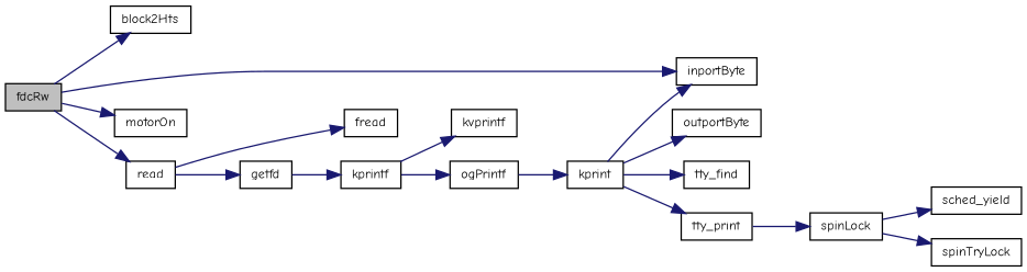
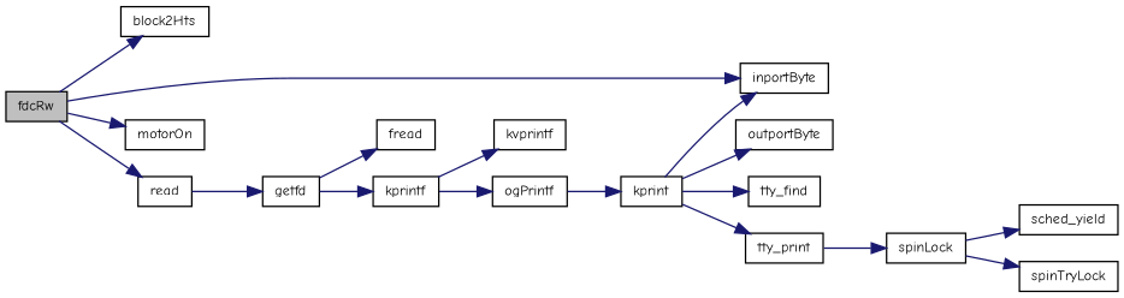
  digraph {
    fontname="Comic Neue"
    rankdir=LR
    node [color=black fillcolor=white fontname="Comic Neue" fontsize=10 shape=record style=filled]
    edge [color=midnightblue fontname="Comic Neue" fontsize=10 labelfontname=Helvetica labelfontsize=10 style=solid]
    n1 [fillcolor=grey75 fontcolor=black height=0.2 label=fdcRw width=0.4]
    n2 [height=0.2 label=block2Hts width=0.4]
    n3 [height=0.2 label=inportByte width=0.4]
    n4 [height=0.2 label=motorOn width=0.4]
    n5 [height=0.2 label=read width=0.4]
    n6 [height=0.2 label=fread width=0.4]
    n7 [height=0.2 label=getfd width=0.4]
    n8 [height=0.2 label=kprintf width=0.4]
    n9 [height=0.2 label=kvprintf width=0.4]
    n10 [height=0.2 label=ogPrintf width=0.4]
    n11 [height=0.2 label=kprint width=0.4]
    n12 [height=0.2 label=outportByte width=0.4]
    n13 [height=0.2 label=tty_find width=0.4]
    n14 [height=0.2 label=tty_print width=0.4]
    n15 [height=0.2 label=spinLock width=0.4]
    n16 [height=0.2 label=sched_yield width=0.4]
    n17 [height=0.2 label=spinTryLock width=0.4]
    n1 -> n2
    n1 -> n3
    n1 -> n4
    n1 -> n5
-   n5 -> n6
+   n7 -> n6
    n5 -> n7
    n7 -> n8
    n8 -> n9
    n8 -> n10
    n10 -> n11
    n11 -> n3
    n11 -> n12
    n11 -> n13
    n11 -> n14
    n14 -> n15
    n15 -> n16
    n15 -> n17
  }
